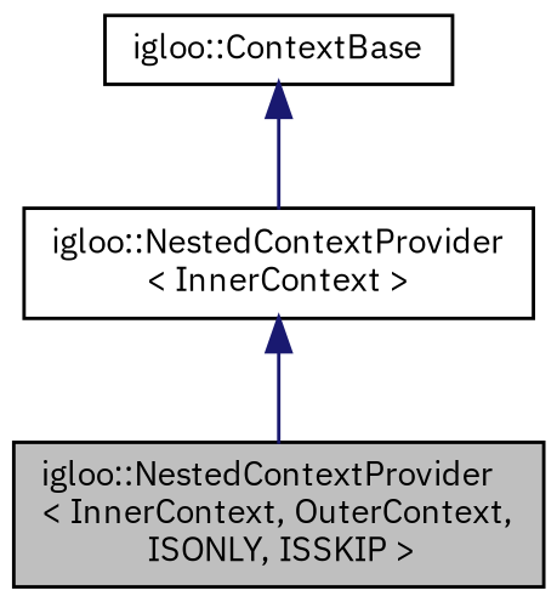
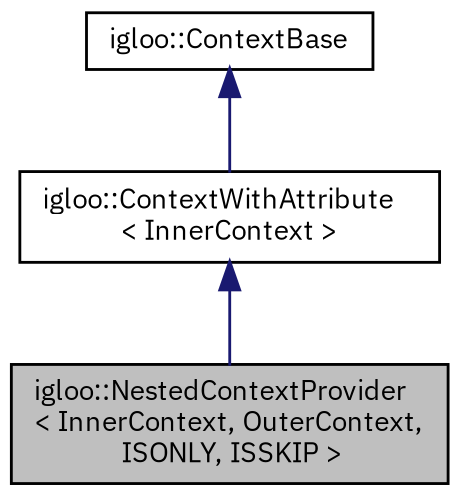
  digraph {
    fontname="IBM Plex Sans"
    node [color=black fillcolor=white fontname="IBM Plex Sans" fontsize=10 shape=record style=filled]
    edge [color=midnightblue dir=back fontname="IBM Plex Sans" fontsize=10 labelfontname=Helvetica labelfontsize=10 style=solid]
    n1 [fillcolor=grey75 fontcolor=black height=0.2 label="igloo::NestedContextProvider\l\< InnerContext, OuterContext,\l ISONLY, ISSKIP \>" width=0.4]
-   n2 [height=0.2 label="igloo::NestedContextProvider\l\< InnerContext \>" width=0.4]
+   n2 [height=0.2 label="igloo::ContextWithAttribute\l\< InnerContext \>" width=0.4]
    n3 [height=0.2 label="igloo::ContextBase" width=0.4]
    n2 -> n1
    n3 -> n2
  }
